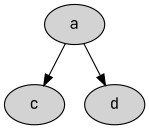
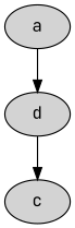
  digraph {
    fontname="JetBrains Mono"
    node [fontname="JetBrains Mono" style=filled]
    edge [fontname="JetBrains Mono"]
    a
    c
    d
-   a -> c
+   d -> c
    a -> d
  }
